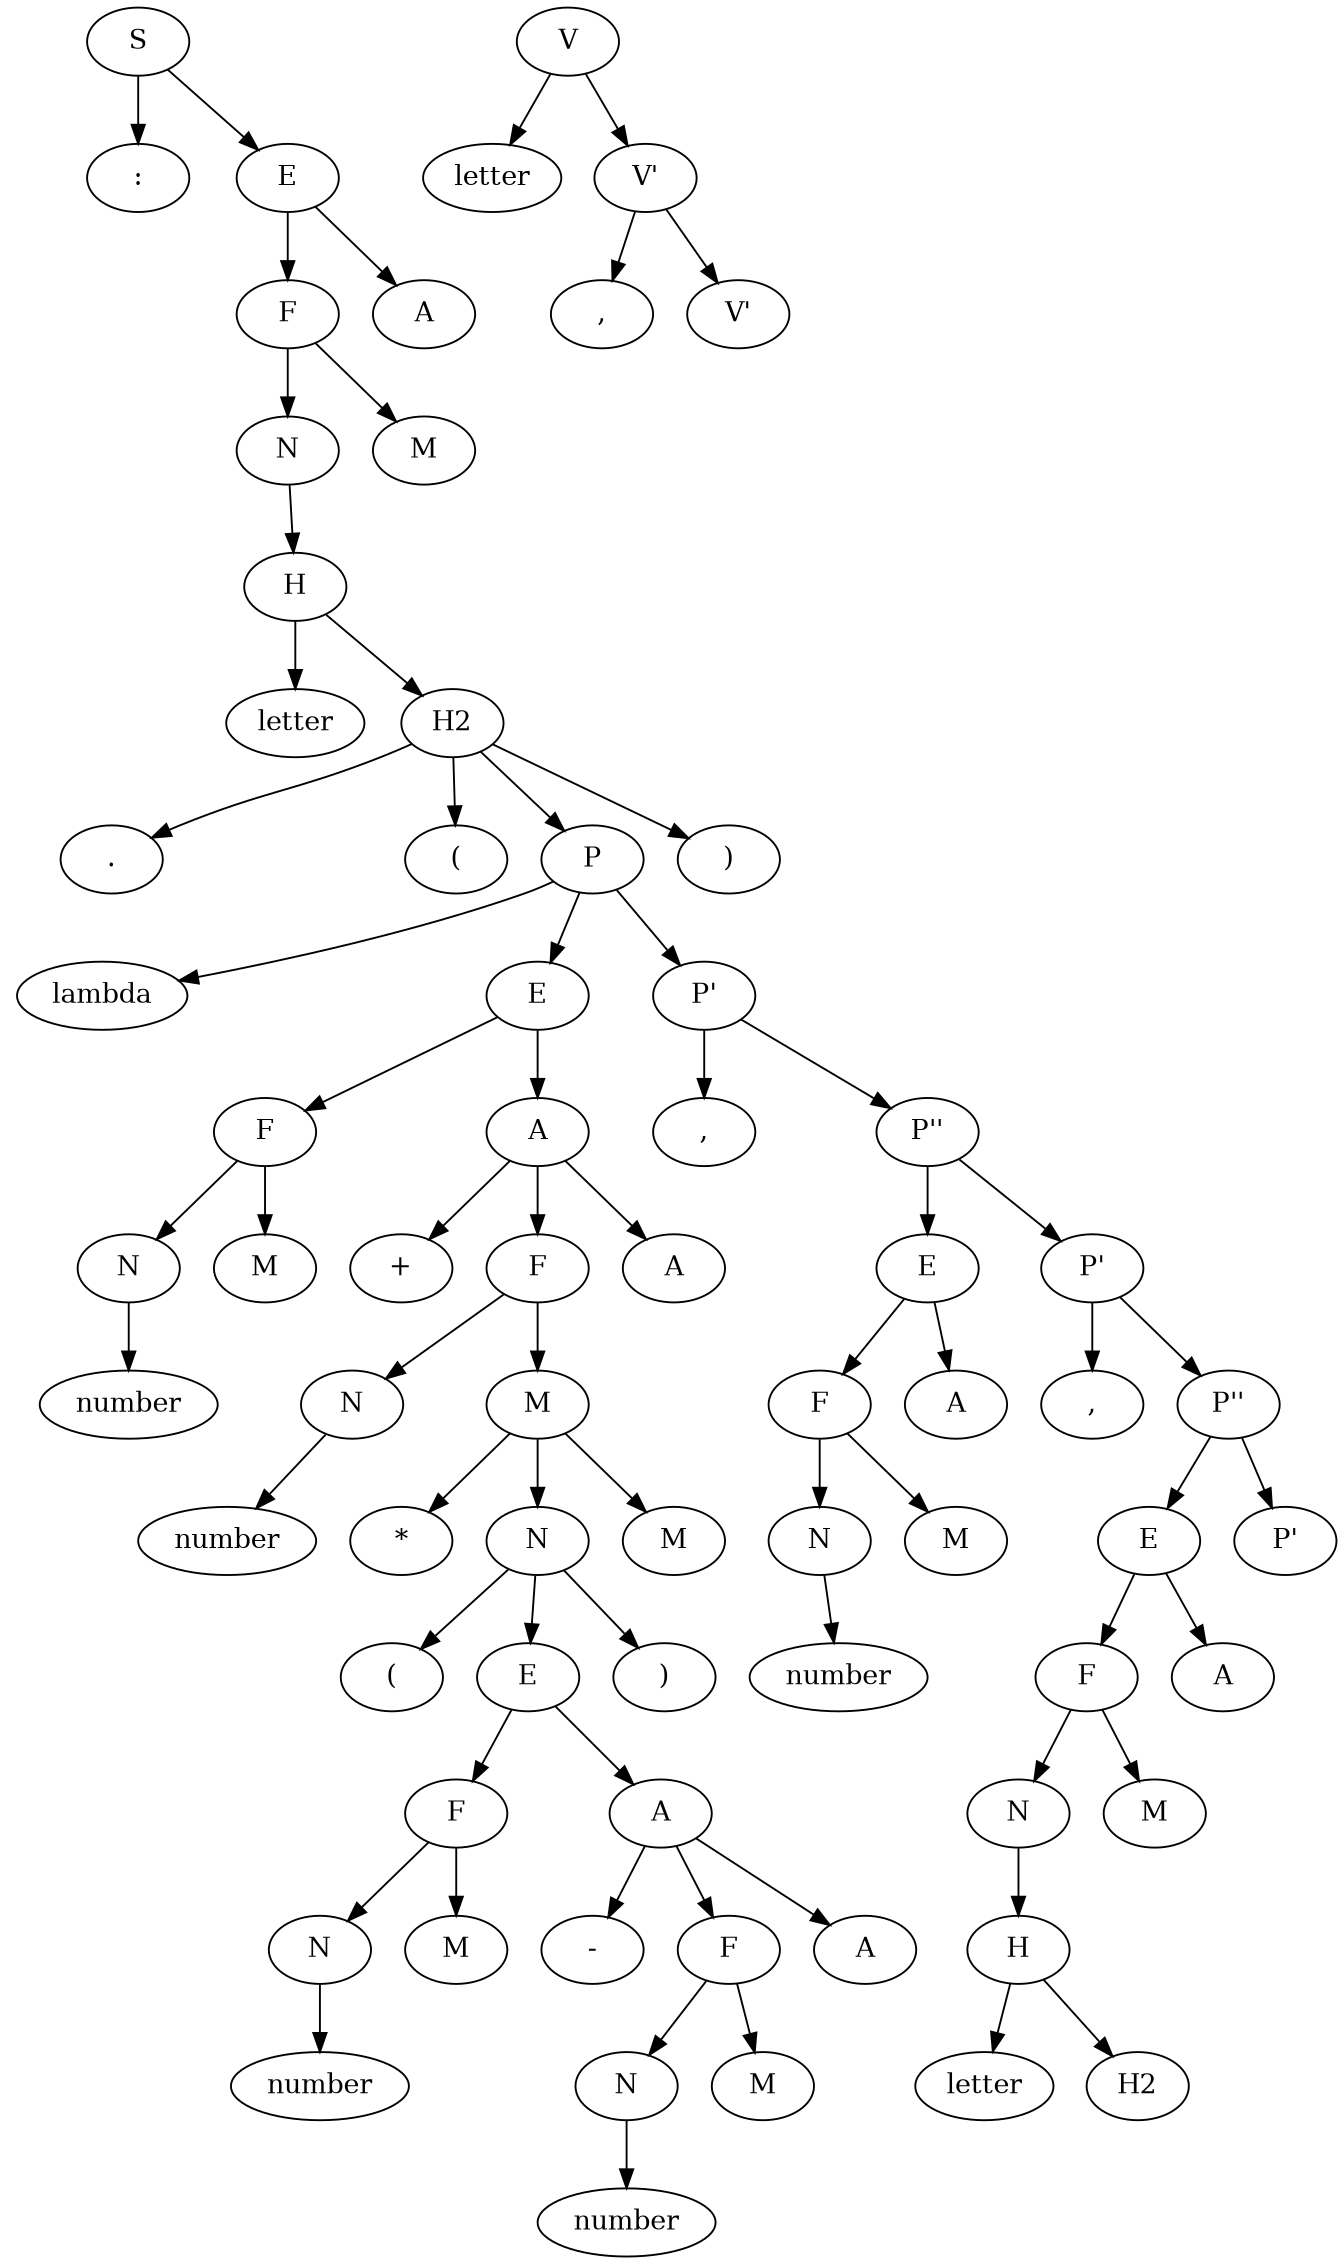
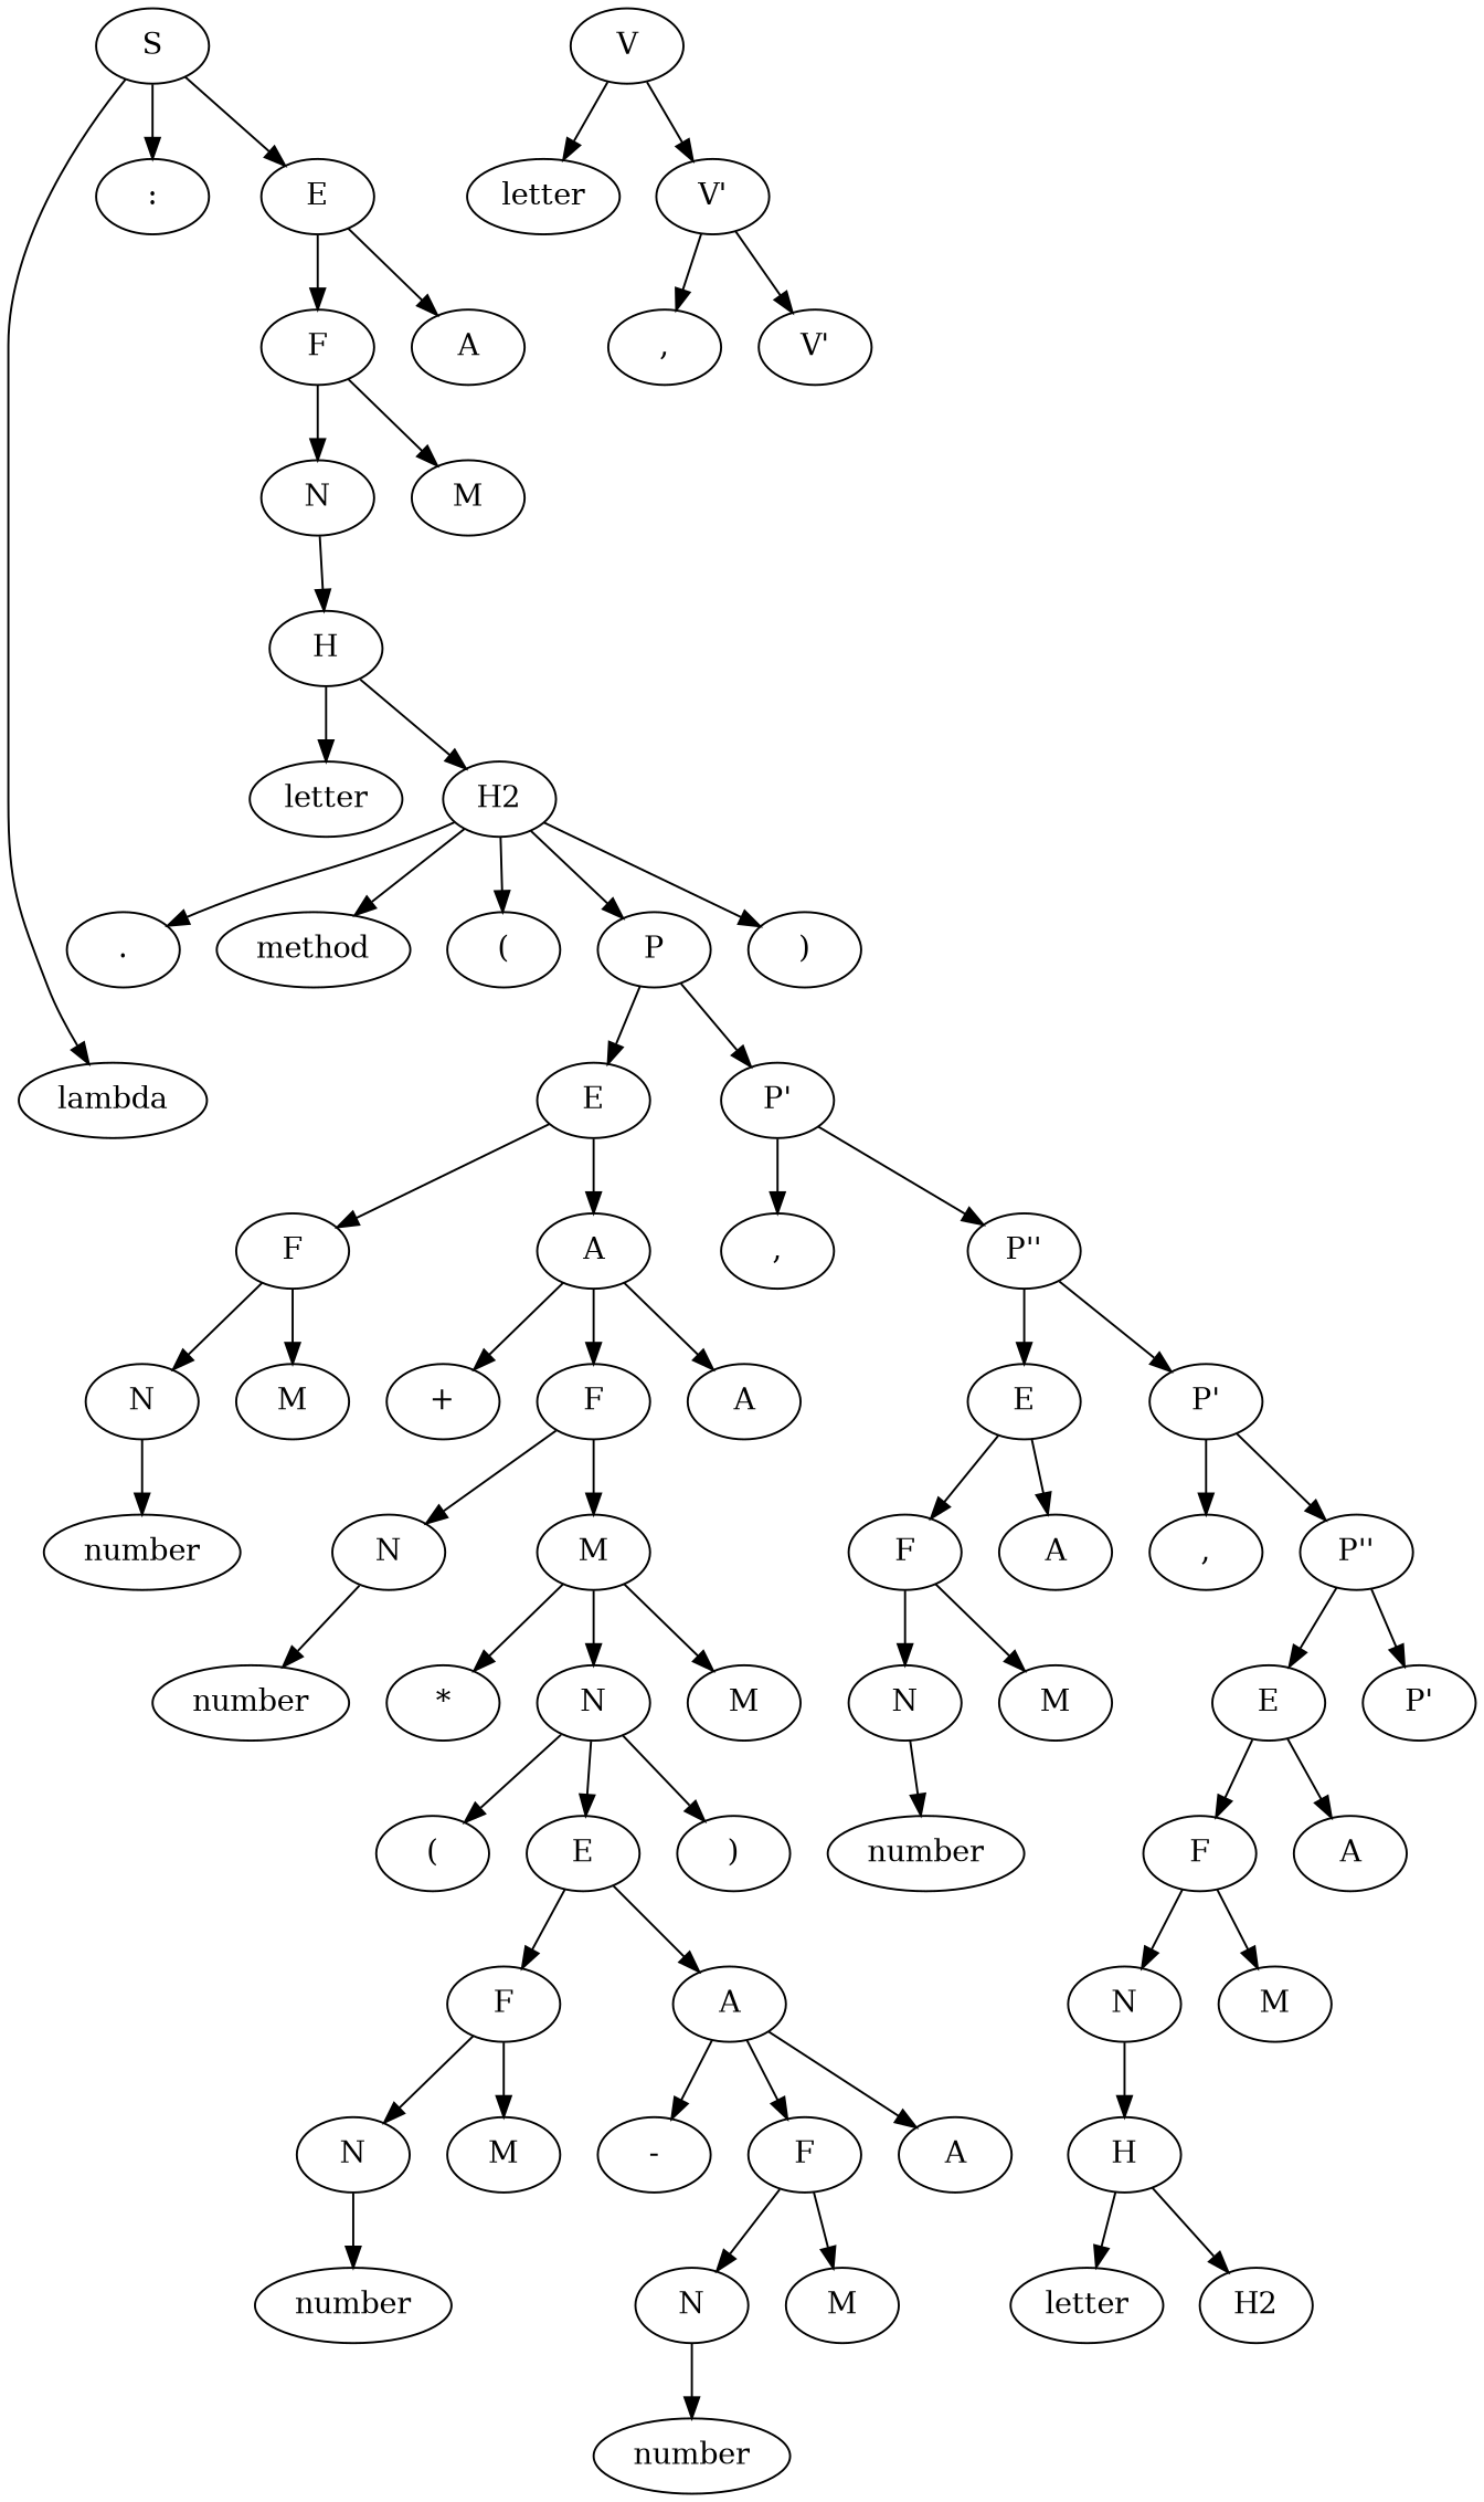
  digraph {
    n1 [label=S]
    n2 [label=lambda]
    n3 [label=":"]
    n4 [label=E]
    n5 [label=V]
    n6 [label=letter]
    n7 [label="V'"]
    n8 [label=F]
    n9 [label=A]
    n10 [label=","]
    n11 [label="V'"]
    n12 [label=N]
    n13 [label=M]
    n14 [label=H]
    n15 [label=letter]
    n16 [label=H2]
    n17 [label="."]
+   n18 [label=method]
    n19 [label="("]
    n20 [label=P]
    n21 [label=")"]
    n22 [label=E]
    n23 [label="P'"]
    n24 [label=F]
    n25 [label=A]
    n26 [label=","]
    n27 [label="P''"]
    n28 [label=N]
    n29 [label=M]
    n30 [label="+"]
    n31 [label=F]
    n32 [label=A]
    n33 [label=number]
    n34 [label=N]
    n35 [label=M]
    n36 [label=number]
    n37 [label="*"]
    n38 [label=N]
    n39 [label=M]
    n40 [label="("]
    n41 [label=E]
    n42 [label=")"]
    n43 [label=F]
    n44 [label=A]
    n45 [label=N]
    n46 [label=M]
    n47 [label="-"]
    n48 [label=F]
    n49 [label=A]
    n50 [label=number]
    n51 [label=N]
    n52 [label=M]
    n53 [label=number]
    n54 [label=E]
    n55 [label="P'"]
    n56 [label=F]
    n57 [label=A]
    n58 [label=","]
    n59 [label="P''"]
    n60 [label=N]
    n61 [label=M]
    n62 [label=number]
    n63 [label=E]
    n64 [label="P'"]
    n65 [label=F]
    n66 [label=A]
    n67 [label=N]
    n68 [label=M]
    n69 [label=H]
    n70 [label=letter]
    n71 [label=H2]
-   n20 -> n2
+   n1 -> n2
    n1 -> n3
    n1 -> n4
    n4 -> n8
    n4 -> n9
    n5 -> n6
    n5 -> n7
    n7 -> n10
    n7 -> n11
    n8 -> n12
    n8 -> n13
    n12 -> n14
    n14 -> n15
    n14 -> n16
    n16 -> n17
+   n16 -> n18
    n16 -> n19
    n16 -> n20
    n16 -> n21
    n20 -> n22
    n20 -> n23
    n22 -> n24
    n22 -> n25
    n23 -> n26
    n23 -> n27
    n24 -> n28
    n24 -> n29
    n25 -> n30
    n25 -> n31
    n25 -> n32
    n27 -> n54
    n27 -> n55
    n28 -> n33
    n31 -> n34
    n31 -> n35
    n34 -> n36
    n35 -> n37
    n35 -> n38
    n35 -> n39
    n38 -> n40
    n38 -> n41
    n38 -> n42
    n41 -> n43
    n41 -> n44
    n43 -> n45
    n43 -> n46
    n44 -> n47
    n44 -> n48
    n44 -> n49
    n45 -> n50
    n48 -> n51
    n48 -> n52
    n51 -> n53
    n54 -> n56
    n54 -> n57
    n55 -> n58
    n55 -> n59
    n56 -> n60
    n56 -> n61
    n59 -> n63
    n59 -> n64
    n60 -> n62
    n63 -> n65
    n63 -> n66
    n65 -> n67
    n65 -> n68
    n67 -> n69
    n69 -> n70
    n69 -> n71
  }
